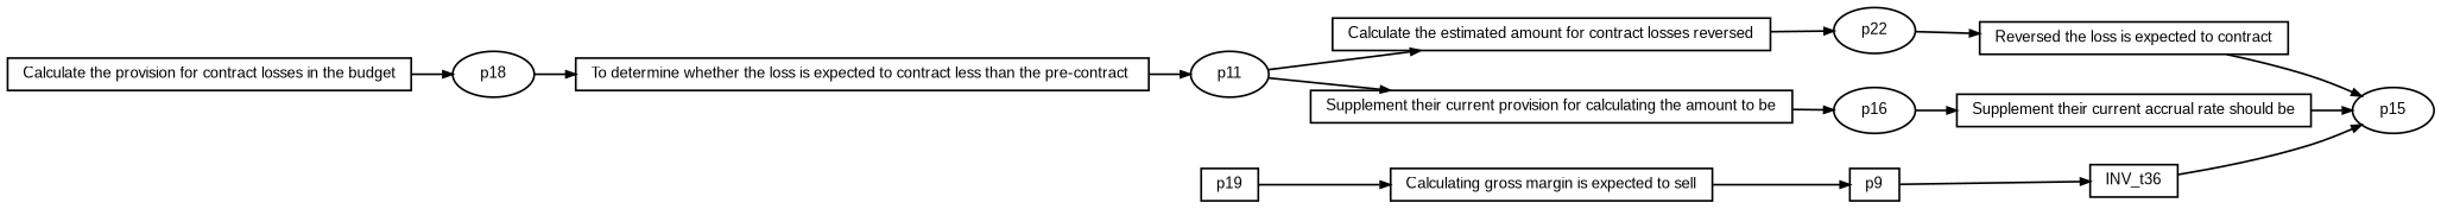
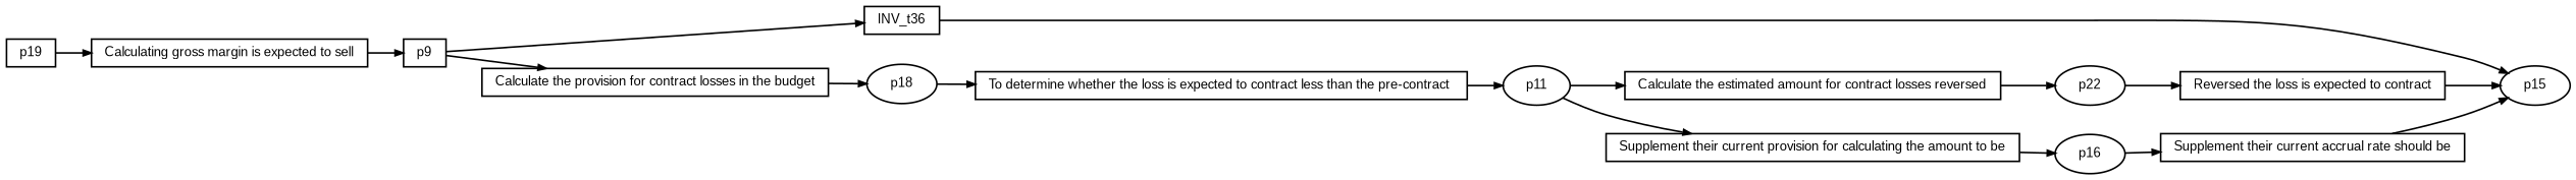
  digraph {
    fontname=Arial
    fontsize=8
    rankdir=LR
    ranksep=.3
    remincross=true
    node [fontname=Arial fontsize=8 shape=box]
    edge [arrowsize=0.5]
    n1 [height=.2 label=INV_t36 width=.2]
    n2 [height=.2 label=p15 shape=oval width=.2]
    n3 [height=.2 label="Calculate the estimated amount for contract losses reversed" width=.2]
    n4 [height=.2 label=p22 shape=oval width=.2]
    n5 [height=.2 label="Reversed the loss is expected to contract" width=.2]
    n6 [height=.2 label="To determine whether the loss is expected to contract less than the pre-contract " width=.2]
    n7 [height=.2 label=p11 shape=oval width=.2]
    n8 [height=.2 label="Supplement their current provision for calculating the amount to be" width=.2]
    n9 [height=.2 label="Calculating gross margin is expected to sell" width=.2]
    n10 [height=.2 label=p9 width=.2]
    n11 [height=.2 label="Calculate the provision for contract losses in the budget" width=.2]
    n12 [height=.2 label="Supplement their current accrual rate should be" width=.2]
    n13 [height=.2 label=p16 shape=oval width=.2]
    n14 [height=.2 label=p18 shape=oval width=.2]
    n15 [height=.2 label=p19 width=.2]
    n1 -> n2
    n3 -> n4
    n4 -> n5
    n5 -> n2
    n6 -> n7
    n7 -> n3
    n7 -> n8
    n8 -> n13
    n9 -> n10
    n10 -> n1
+   n10 -> n11
    n11 -> n14
    n12 -> n2
    n13 -> n12
    n14 -> n6
    n15 -> n9
  }
